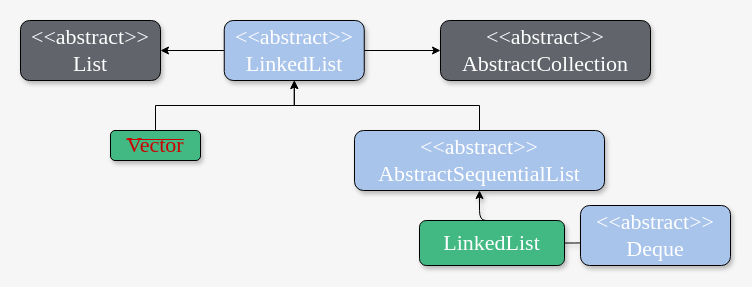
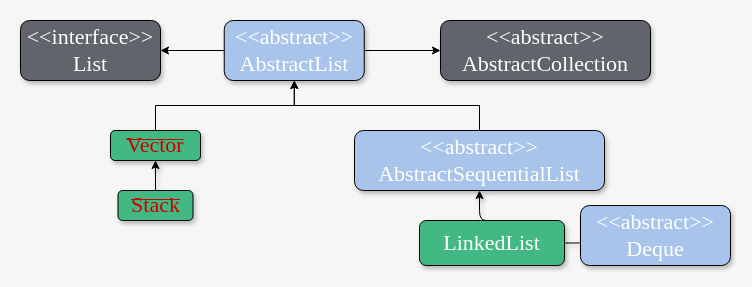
  <mxCell id="0" />
  <mxCell id="1" parent="0" />
  <mxCell id="2" style="edgeStyle=orthogonalEdgeStyle;rounded=0;orthogonalLoop=1;jettySize=auto;html=1;exitX=1;exitY=0.5;exitDx=0;exitDy=0;entryX=0;entryY=0.5;entryDx=0;entryDy=0;" parent="1" source="4" target="15" edge="1"><mxGeometry relative="1" as="geometry" /></mxCell>
  <mxCell id="3" style="edgeStyle=orthogonalEdgeStyle;rounded=0;orthogonalLoop=1;jettySize=auto;html=1;exitX=0;exitY=0.5;exitDx=0;exitDy=0;entryX=1;entryY=0.5;entryDx=0;entryDy=0;" parent="1" source="4" target="14" edge="1"><mxGeometry relative="1" as="geometry" /></mxCell>
- <mxCell id="4" value="&lt;font style=&quot;font-size: 22px&quot;&gt;&amp;lt;&amp;lt;abstract&amp;gt;&amp;gt;&lt;br&gt;LinkedList&lt;/font&gt;" style="text;html=1;strokeColor=#000000;fillColor=#A9C4EB;align=center;verticalAlign=middle;whiteSpace=wrap;rounded=1;shadow=1;fontFamily=Comic Sans MS;fontColor=#FFFFFF;" parent="1" vertex="1"><mxGeometry x="223.75" y="20" width="140" height="60" as="geometry" /></mxCell>
+ <mxCell id="4" value="&lt;font style=&quot;font-size: 22px&quot;&gt;&amp;lt;&amp;lt;abstract&amp;gt;&amp;gt;&lt;br&gt;AbstractList&lt;/font&gt;" style="text;html=1;strokeColor=#000000;fillColor=#A9C4EB;align=center;verticalAlign=middle;whiteSpace=wrap;rounded=1;shadow=1;fontFamily=Comic Sans MS;fontColor=#FFFFFF;" parent="1" vertex="1"><mxGeometry x="223.75" y="20" width="140" height="60" as="geometry" /></mxCell>
  <mxCell id="5" style="edgeStyle=orthogonalEdgeStyle;rounded=0;orthogonalLoop=1;jettySize=auto;html=1;exitX=0.5;exitY=0;exitDx=0;exitDy=0;" parent="1" source="6" target="4" edge="1"><mxGeometry relative="1" as="geometry" /></mxCell>
  <mxCell id="6" value="&lt;font style=&quot;font-size: 22px&quot;&gt;&amp;lt;&amp;lt;abstract&amp;gt;&amp;gt;&lt;br&gt;AbstractSequentialList&lt;/font&gt;" style="text;html=1;strokeColor=#000000;fillColor=#A9C4EB;align=center;verticalAlign=middle;whiteSpace=wrap;rounded=1;shadow=1;fontFamily=Comic Sans MS;fontColor=#FFFFFF;" parent="1" vertex="1"><mxGeometry x="354" y="130" width="250" height="60" as="geometry" /></mxCell>
  <mxCell id="7" style="edgeStyle=orthogonalEdgeStyle;rounded=0;orthogonalLoop=1;jettySize=auto;html=1;exitX=0.5;exitY=0;exitDx=0;exitDy=0;" parent="1" source="8" target="4" edge="1"><mxGeometry relative="1" as="geometry" /></mxCell>
  <mxCell id="8" value="&lt;span style=&quot;font-size: 22px&quot;&gt;Vector&lt;br&gt;&lt;/span&gt;" style="text;html=1;strokeColor=#000000;fillColor=#42B983;align=center;verticalAlign=middle;whiteSpace=wrap;rounded=1;shadow=1;fontFamily=Comic Sans MS;horizontal=1;fontStyle=8;fontColor=#CC0000;" parent="1" vertex="1"><mxGeometry x="110" y="130" width="90" height="30" as="geometry" /></mxCell>
  <mxCell id="9" style="edgeStyle=orthogonalEdgeStyle;rounded=1;orthogonalLoop=1;jettySize=auto;html=1;exitX=0.5;exitY=0;exitDx=0;exitDy=0;entryX=0.5;entryY=1;entryDx=0;entryDy=0;shadow=1;fontFamily=Comic Sans MS;fontSize=12;fontColor=#FFFFFF;fillColor=#42B983;" parent="1" source="11" target="6" edge="1"><mxGeometry relative="1" as="geometry" /></mxCell>
  <mxCell id="10" style="edgeStyle=orthogonalEdgeStyle;rounded=1;orthogonalLoop=1;jettySize=auto;html=1;exitX=1;exitY=0.5;exitDx=0;exitDy=0;shadow=1;fontFamily=Comic Sans MS;fontSize=12;fontColor=#FFFFFF;fillColor=#42B983;" parent="1" source="11" target="16" edge="1"><mxGeometry relative="1" as="geometry" /></mxCell>
  <mxCell id="11" value="&lt;span style=&quot;font-size: 22px&quot;&gt;LinkedList&lt;br&gt;&lt;/span&gt;" style="text;html=1;strokeColor=#000000;fillColor=#42B983;align=center;verticalAlign=middle;whiteSpace=wrap;rounded=1;shadow=1;fontFamily=Comic Sans MS;fontColor=#FFFFFF;" parent="1" vertex="1"><mxGeometry x="419" y="220" width="145" height="45" as="geometry" /></mxCell>
- <mxCell id="14" value="&lt;font style=&quot;font-size: 22px&quot;&gt;&amp;lt;&amp;lt;abstract&amp;gt;&amp;gt;&lt;br&gt;List&lt;/font&gt;" style="text;html=1;strokeColor=#000000;fillColor=#61646B;align=center;verticalAlign=middle;whiteSpace=wrap;rounded=1;shadow=1;fontFamily=Comic Sans MS;fontColor=#FFFFFF;" parent="1" vertex="1"><mxGeometry x="20" y="20" width="140" height="60" as="geometry" /></mxCell>
+ <mxCell id="12" style="edgeStyle=orthogonalEdgeStyle;rounded=1;orthogonalLoop=1;jettySize=auto;html=1;exitX=0.5;exitY=0;exitDx=0;exitDy=0;entryX=0.5;entryY=1;entryDx=0;entryDy=0;shadow=1;fontFamily=Comic Sans MS;fontSize=12;fontColor=#FFFFFF;fillColor=#42B983;" parent="1" source="13" target="8" edge="1"><mxGeometry relative="1" as="geometry" /></mxCell>
+ <mxCell id="13" value="&lt;span style=&quot;font-size: 22px&quot;&gt;Stack&lt;br&gt;&lt;/span&gt;" style="text;html=1;strokeColor=#000000;fillColor=#42B983;align=center;verticalAlign=middle;whiteSpace=wrap;rounded=1;shadow=1;fontFamily=Comic Sans MS;fontColor=#CC0000;fontStyle=8;" parent="1" vertex="1"><mxGeometry x="117.5" y="190" width="75" height="30" as="geometry" /></mxCell>
+ <mxCell id="14" value="&lt;font style=&quot;font-size: 22px&quot;&gt;&amp;lt;&amp;lt;interface&amp;gt;&amp;gt;&lt;br&gt;List&lt;/font&gt;" style="text;html=1;strokeColor=#000000;fillColor=#61646B;align=center;verticalAlign=middle;whiteSpace=wrap;rounded=1;shadow=1;fontFamily=Comic Sans MS;fontColor=#FFFFFF;" parent="1" vertex="1"><mxGeometry x="20" y="20" width="140" height="60" as="geometry" /></mxCell>
  <mxCell id="15" value="&lt;font style=&quot;font-size: 22px&quot;&gt;&amp;lt;&amp;lt;abstract&amp;gt;&amp;gt;&lt;br&gt;AbstractCollection&lt;/font&gt;" style="text;html=1;strokeColor=#000000;fillColor=#61646B;align=center;verticalAlign=middle;whiteSpace=wrap;rounded=1;shadow=1;fontFamily=Comic Sans MS;fontColor=#FFFFFF;" parent="1" vertex="1"><mxGeometry x="440" y="20" width="210" height="60" as="geometry" /></mxCell>
  <mxCell id="16" value="&lt;span style=&quot;font-size: 22px&quot;&gt;&amp;lt;&amp;lt;abstract&amp;gt;&amp;gt;&lt;/span&gt;&lt;br style=&quot;font-size: 22px&quot;&gt;&lt;span style=&quot;font-size: 22px&quot;&gt;Deque&lt;/span&gt;" style="text;html=1;strokeColor=#000000;fillColor=#A9C4EB;align=center;verticalAlign=middle;whiteSpace=wrap;rounded=1;shadow=1;fontFamily=Comic Sans MS;fontColor=#FFFFFF;" parent="1" vertex="1"><mxGeometry x="580" y="205" width="150" height="60" as="geometry" /></mxCell>
